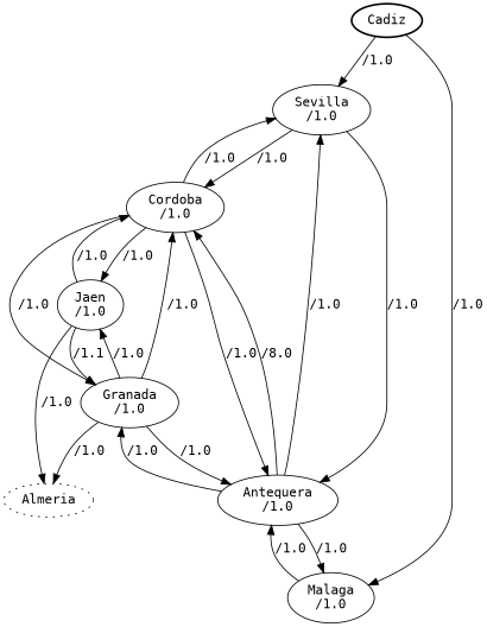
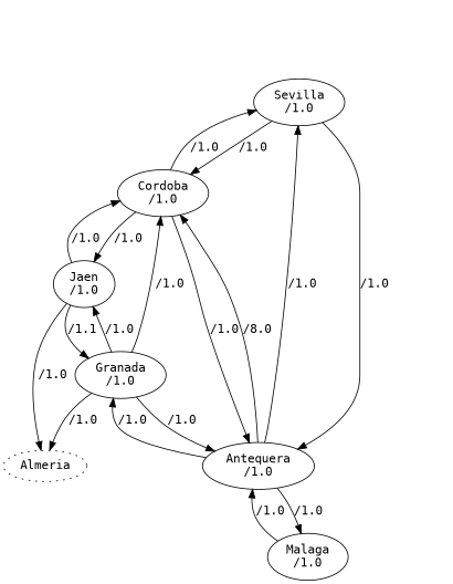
  strict digraph {
    fontname="DejaVu Sans Mono"
    node [fontname="DejaVu Sans Mono"]
    edge [fontname="DejaVu Sans Mono"]
    n1 [label="Sevilla\n/1.0"]
    n2 [label="Cordoba\n/1.0"]
    n3 [label="Antequera\n/1.0"]
    n4 [label="Granada\n/1.0"]
    n5 [label="Jaen\n/1.0"]
    n6 [label="Malaga\n/1.0"]
-   Cadiz [style=bold]
    Almeria [style=dotted]
    n1 -> n2 [label="/1.0"]
    n1 -> n3 [label="/1.0"]
    n2 -> n1 [label="/1.0"]
    n2 -> n3 [label="/1.0"]
-   n2 -> n4 [label="/1.0"]
    n2 -> n5 [label="/1.0"]
    n3 -> n1 [label="/1.0"]
    n3 -> n2 [label="/8.0"]
    n3 -> n4 [label="/1.0"]
    n3 -> n6 [label="/1.0"]
    n4 -> n2 [label="/1.0"]
    n4 -> n3 [label="/1.0"]
    n4 -> n5 [label="/1.0"]
    n4 -> Almeria [label="/1.0"]
    n5 -> n2 [label="/1.0"]
    n5 -> n4 [label="/1.1"]
    n5 -> Almeria [label="/1.0"]
    n6 -> n3 [label="/1.0"]
-   Cadiz -> n1 [label="/1.0"]
-   Cadiz -> n6 [label="/1.0"]
  }
